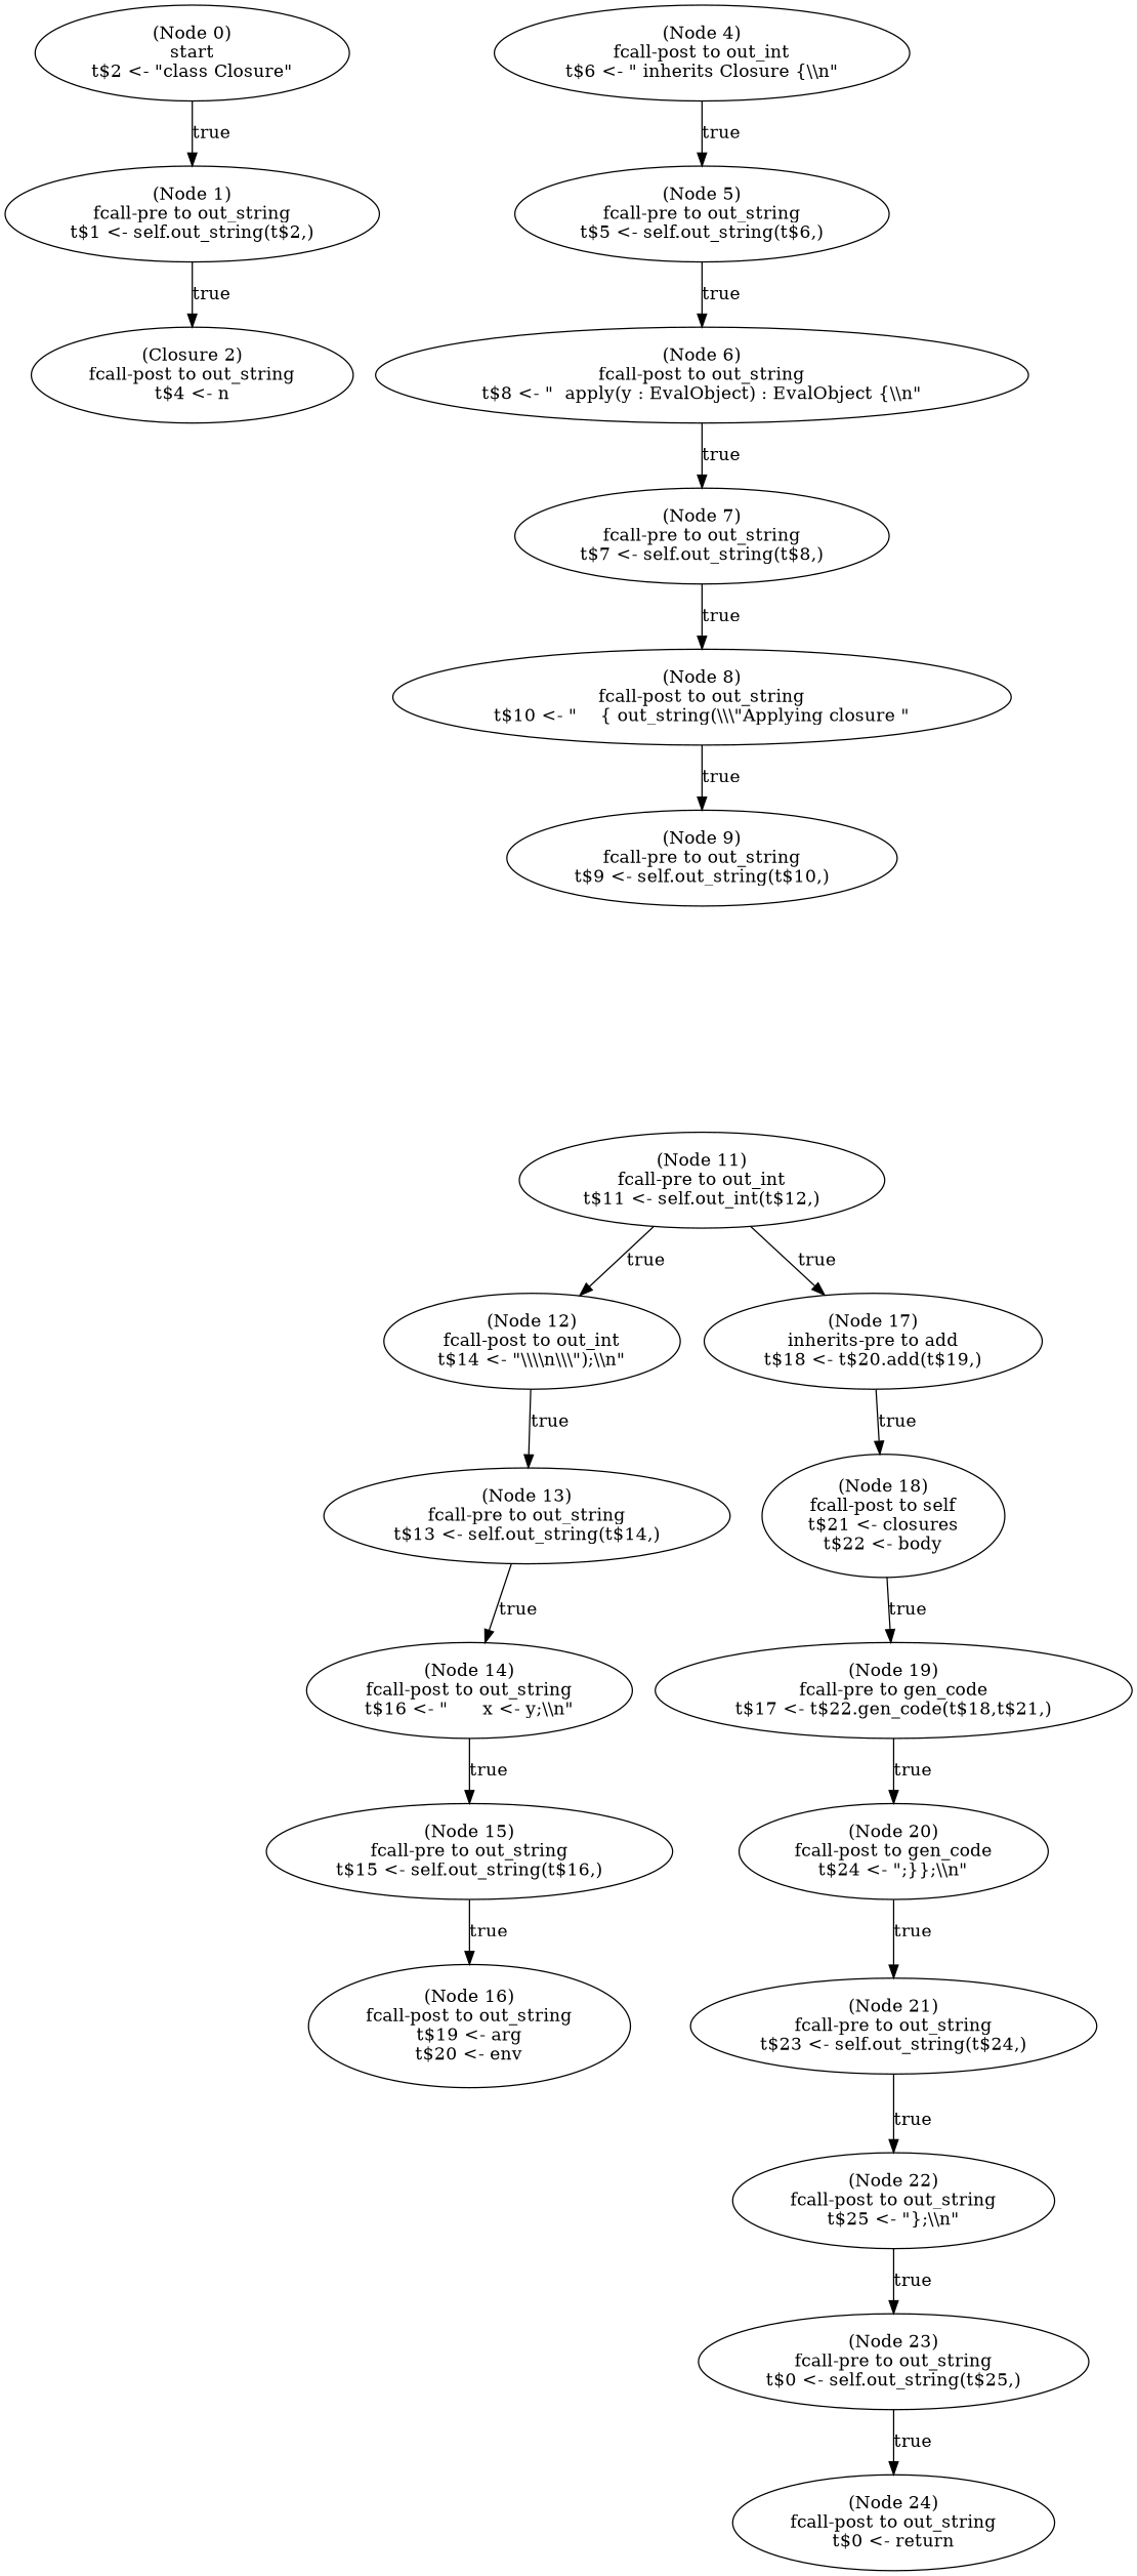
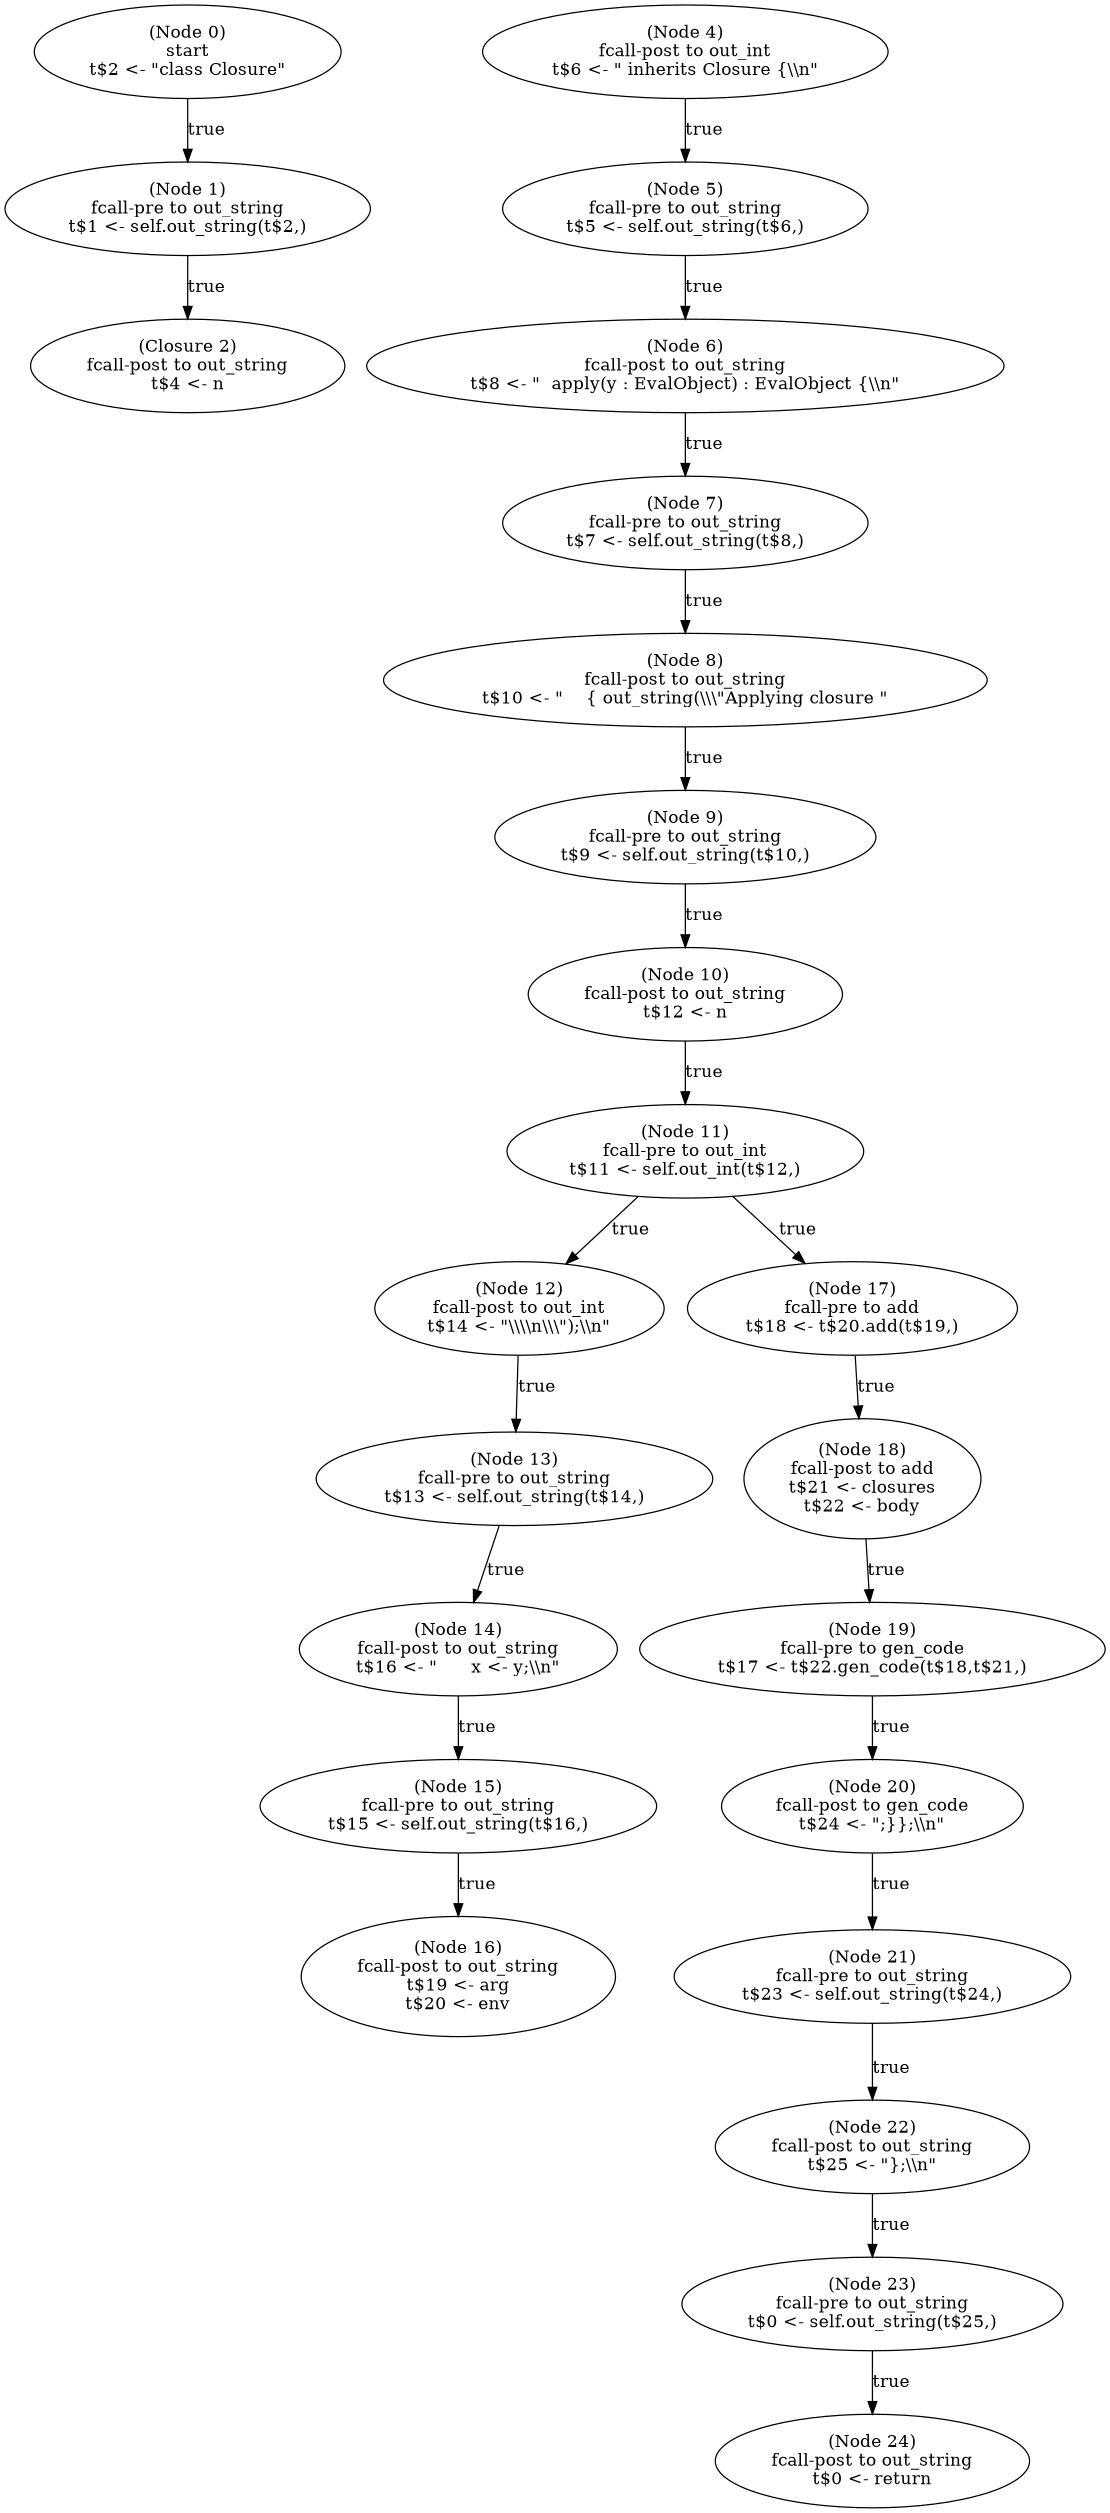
  digraph {
    n1 [label="(Node 0)\nstart\nt$2 <- \"class Closure\"\n"]
    n2 [label="(Node 1)\nfcall-pre to out_string\nt$1 <- self.out_string(t$2,)\n"]
    n3 [label="(Closure 2)\nfcall-post to out_string\nt$4 <- n\n"]
    n4 [label="(Node 4)\nfcall-post to out_int\nt$6 <- \" inherits Closure {\\\\n\"\n"]
    n5 [label="(Node 5)\nfcall-pre to out_string\nt$5 <- self.out_string(t$6,)\n"]
    n6 [label="(Node 6)\nfcall-post to out_string\nt$8 <- \"  apply(y : EvalObject) : EvalObject {\\\\n\"\n"]
    n7 [label="(Node 7)\nfcall-pre to out_string\nt$7 <- self.out_string(t$8,)\n"]
    n8 [label="(Node 8)\nfcall-post to out_string\nt$10 <- \"    { out_string(\\\\\\\"Applying closure \"\n"]
    n9 [label="(Node 9)\nfcall-pre to out_string\nt$9 <- self.out_string(t$10,)\n"]
+   n10 [label="(Node 10)\nfcall-post to out_string\nt$12 <- n\n"]
    n11 [label="(Node 11)\nfcall-pre to out_int\nt$11 <- self.out_int(t$12,)\n"]
    n12 [label="(Node 12)\nfcall-post to out_int\nt$14 <- \"\\\\\\\\n\\\\\\\");\\\\n\"\n"]
-   n13 [label="(Node 17)\ninherits-pre to add\nt$18 <- t$20.add(t$19,)\n"]
+   n13 [label="(Node 17)\nfcall-pre to add\nt$18 <- t$20.add(t$19,)\n"]
    n14 [label="(Node 13)\nfcall-pre to out_string\nt$13 <- self.out_string(t$14,)\n"]
    n15 [label="(Node 14)\nfcall-post to out_string\nt$16 <- \"      x <- y;\\\\n\"\n"]
    n16 [label="(Node 15)\nfcall-pre to out_string\nt$15 <- self.out_string(t$16,)\n"]
    n17 [label="(Node 16)\nfcall-post to out_string\nt$19 <- arg\nt$20 <- env\n"]
-   n18 [label="(Node 18)\nfcall-post to self\nt$21 <- closures\nt$22 <- body\n"]
+   n18 [label="(Node 18)\nfcall-post to add\nt$21 <- closures\nt$22 <- body\n"]
    n19 [label="(Node 19)\nfcall-pre to gen_code\nt$17 <- t$22.gen_code(t$18,t$21,)\n"]
    n20 [label="(Node 20)\nfcall-post to gen_code\nt$24 <- \";}};\\\\n\"\n"]
    n21 [label="(Node 21)\nfcall-pre to out_string\nt$23 <- self.out_string(t$24,)\n"]
    n22 [label="(Node 22)\nfcall-post to out_string\nt$25 <- \"};\\\\n\"\n"]
    n23 [label="(Node 23)\nfcall-pre to out_string\nt$0 <- self.out_string(t$25,)\n"]
    n24 [label="(Node 24)\nfcall-post to out_string\nt$0 <- return\n"]
    n1 -> n2 [label=true]
    n2 -> n3 [label=true]
    n4 -> n5 [label=true]
    n5 -> n6 [label=true]
    n6 -> n7 [label=true]
    n7 -> n8 [label=true]
    n8 -> n9 [label=true]
+   n9 -> n10 [label=true]
+   n10 -> n11 [label=true]
    n11 -> n12 [label=true]
    n11 -> n13 [label=true]
    n12 -> n14 [label=true]
    n13 -> n18 [label=true]
    n14 -> n15 [label=true]
    n15 -> n16 [label=true]
    n16 -> n17 [label=true]
    n18 -> n19 [label=true]
    n19 -> n20 [label=true]
    n20 -> n21 [label=true]
    n21 -> n22 [label=true]
    n22 -> n23 [label=true]
    n23 -> n24 [label=true]
  }
